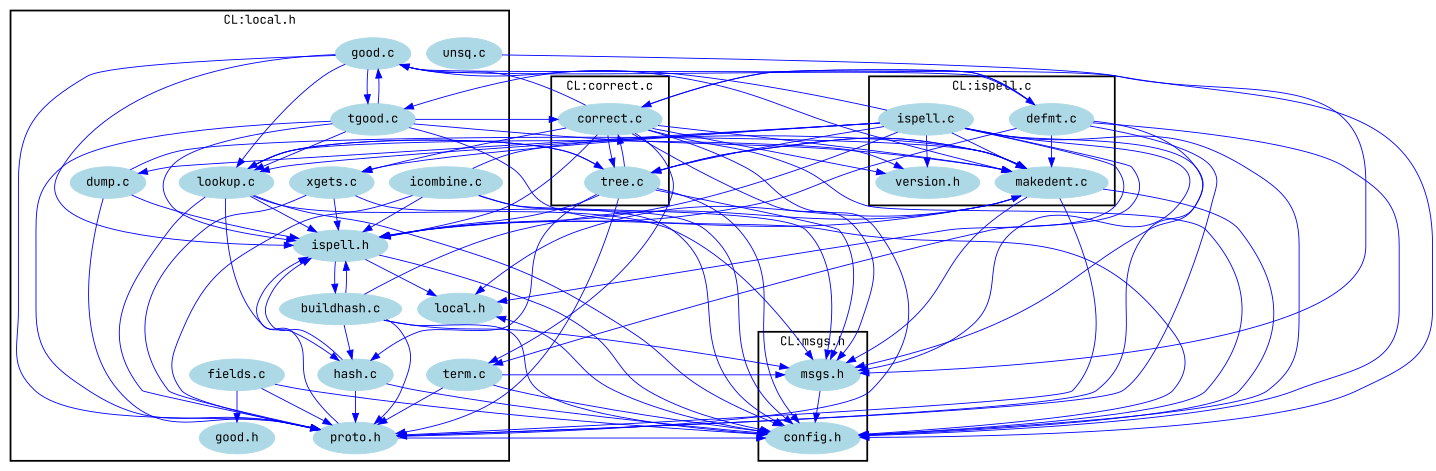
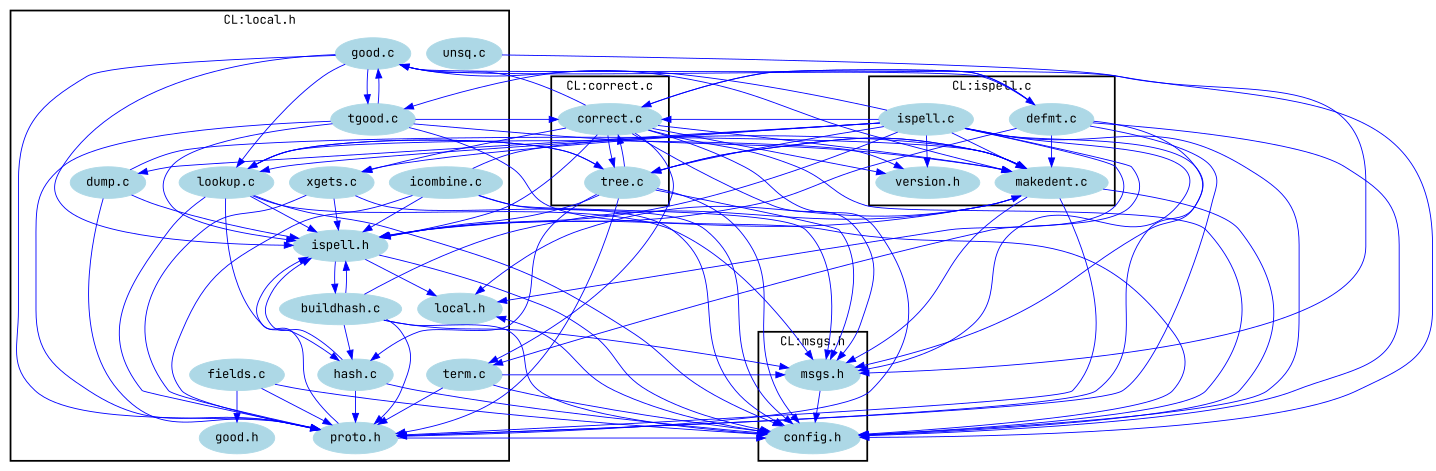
  digraph {
    fontname="JetBrains Mono"
    node [color=lightblue fontcolor=black fontname="JetBrains Mono" shape=ellipse style=filled]
    edge [color=blue font=6 fontname="JetBrains Mono"]
    n1 [label="correct.c"]
    n2 [label="tree.c"]
    n3 [label="msgs.h"]
    n4 [label="config.h"]
    n5 [label="ispell.c"]
    n6 [label="version.h"]
    n7 [label="defmt.c"]
    n8 [label="makedent.c"]
    n9 [label="local.h"]
    n10 [label="icombine.c"]
    n11 [label="buildhash.c"]
    n12 [label="ispell.h"]
    n13 [label="good.c"]
    n14 [label="tgood.c"]
    n15 [label="dump.c"]
    n16 [label="term.c"]
    n17 [label="proto.h"]
    n18 [label="xgets.c"]
    n19 [label="lookup.c"]
    n20 [label="hash.c"]
    n21 [label="unsq.c"]
    n22 [label="fields.c"]
    n23 [label="good.h"]
    subgraph cluster_1 {
      color=black
      label="CL:correct.c"
      style=bold
      n1
      n2
    }
    subgraph cluster_2 {
      color=black
      label="CL:msgs.h"
      style=bold
      n3
      n4
    }
    subgraph cluster_3 {
      color=black
      label="CL:ispell.c"
      style=bold
      n5
      n6
      n7
      n8
    }
    subgraph cluster_4 {
      color=black
      label="CL:local.h"
      style=bold
      n9
      n10
      n11
      n12
      n13
      n14
      n15
      n16
      n17
      n18
      n19
      n20
      n21
      n22
      n23
    }
    n1 -> n2
    n1 -> n3
    n1 -> n4
    n1 -> n6
    n1 -> n7
    n1 -> n8
    n1 -> n12
    n1 -> n13
    n1 -> n16
    n1 -> n17
    n1 -> n18
    n2 -> n1
    n2 -> n3
    n2 -> n4
    n2 -> n8
    n2 -> n12
    n2 -> n17
    n2 -> n19
    n2 -> n20
    n3 -> n4
    n4 -> n9
+   n5 -> n1
    n5 -> n2
    n5 -> n3
    n5 -> n4
    n5 -> n6
    n5 -> n8
    n5 -> n9
    n5 -> n12
    n5 -> n14
    n5 -> n15
    n5 -> n16
    n5 -> n17
    n5 -> n18
    n5 -> n19
    n7 -> n1
    n7 -> n3
    n7 -> n4
    n7 -> n8
    n7 -> n12
    n7 -> n13
    n7 -> n17
    n8 -> n2
    n8 -> n3
    n8 -> n4
    n8 -> n9
    n8 -> n12
    n8 -> n17
    n10 -> n3
    n10 -> n4
    n10 -> n8
    n10 -> n12
    n10 -> n17
    n11 -> n3
    n11 -> n4
    n11 -> n8
    n11 -> n12
    n11 -> n17
    n11 -> n20
    n12 -> n4
    n12 -> n9
    n12 -> n11
    n13 -> n4
    n13 -> n8
    n13 -> n12
    n13 -> n14
    n13 -> n17
    n13 -> n19
    n14 -> n1
    n14 -> n4
    n14 -> n8
    n14 -> n12
    n14 -> n13
    n14 -> n17
-   n14 -> n19
    n15 -> n8
    n15 -> n12
    n15 -> n17
    n16 -> n3
    n16 -> n4
    n16 -> n17
    n17 -> n4
    n17 -> n12
    n18 -> n4
    n18 -> n12
    n18 -> n17
    n19 -> n2
    n19 -> n3
    n19 -> n4
    n19 -> n6
    n19 -> n12
    n19 -> n17
    n19 -> n20
    n20 -> n4
    n20 -> n12
    n20 -> n17
    n21 -> n3
    n22 -> n4
    n22 -> n17
    n22 -> n23
  }
